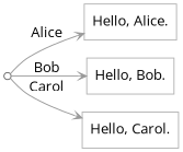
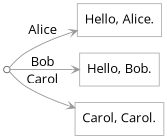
  digraph {
    rankdir=LR
    fontname="Open Sans"
    node [color=gray70 shape=box fontname="Open Sans"]
    edge [arrowhead=vee arrowsize=0.75 color=gray60 fontname="Open Sans"]
    "" [color=gray40 shape=circle width=0.10]
    n2 [label="Hello, Alice."]
    n3 [label="Hello, Bob."]
-   n4 [label="Hello, Carol."]
+   n4 [label="Carol, Carol."]
    "" -> n2 [label=Alice]
    "" -> n3 [label=Bob]
    "" -> n4 [label=Carol]
  }
